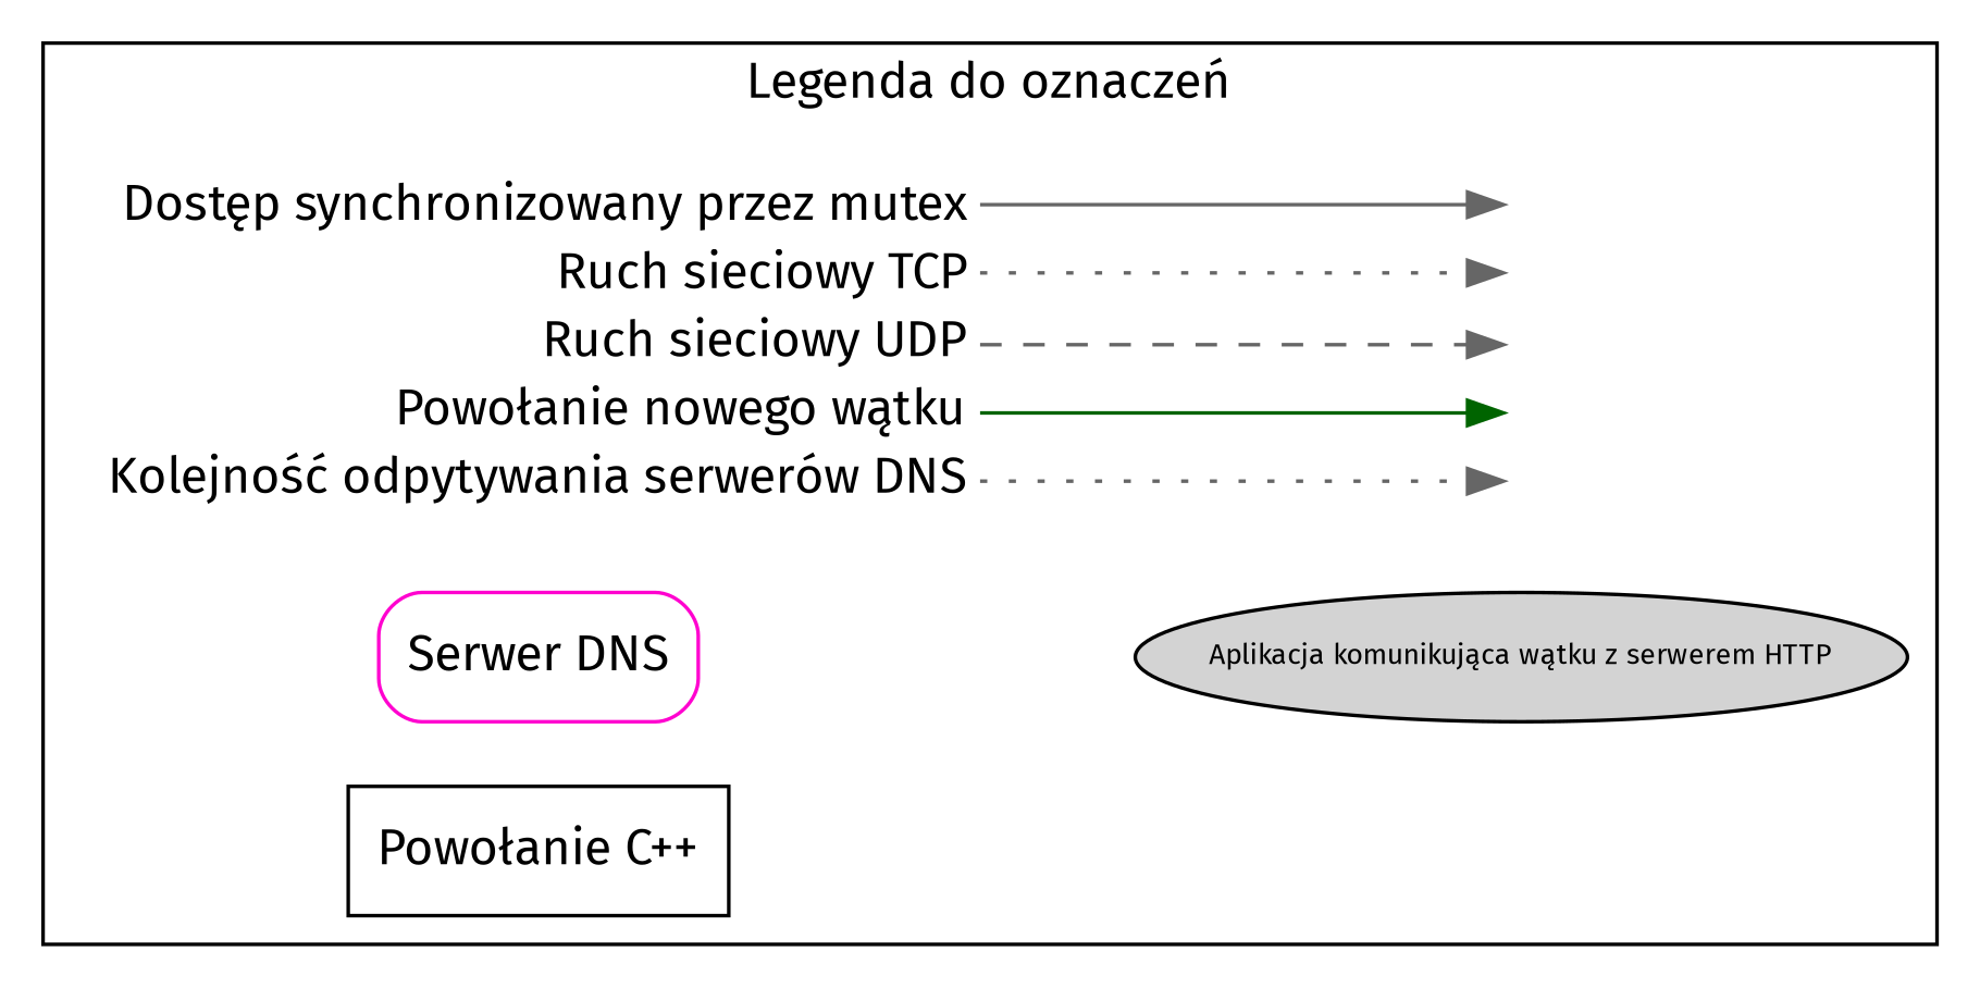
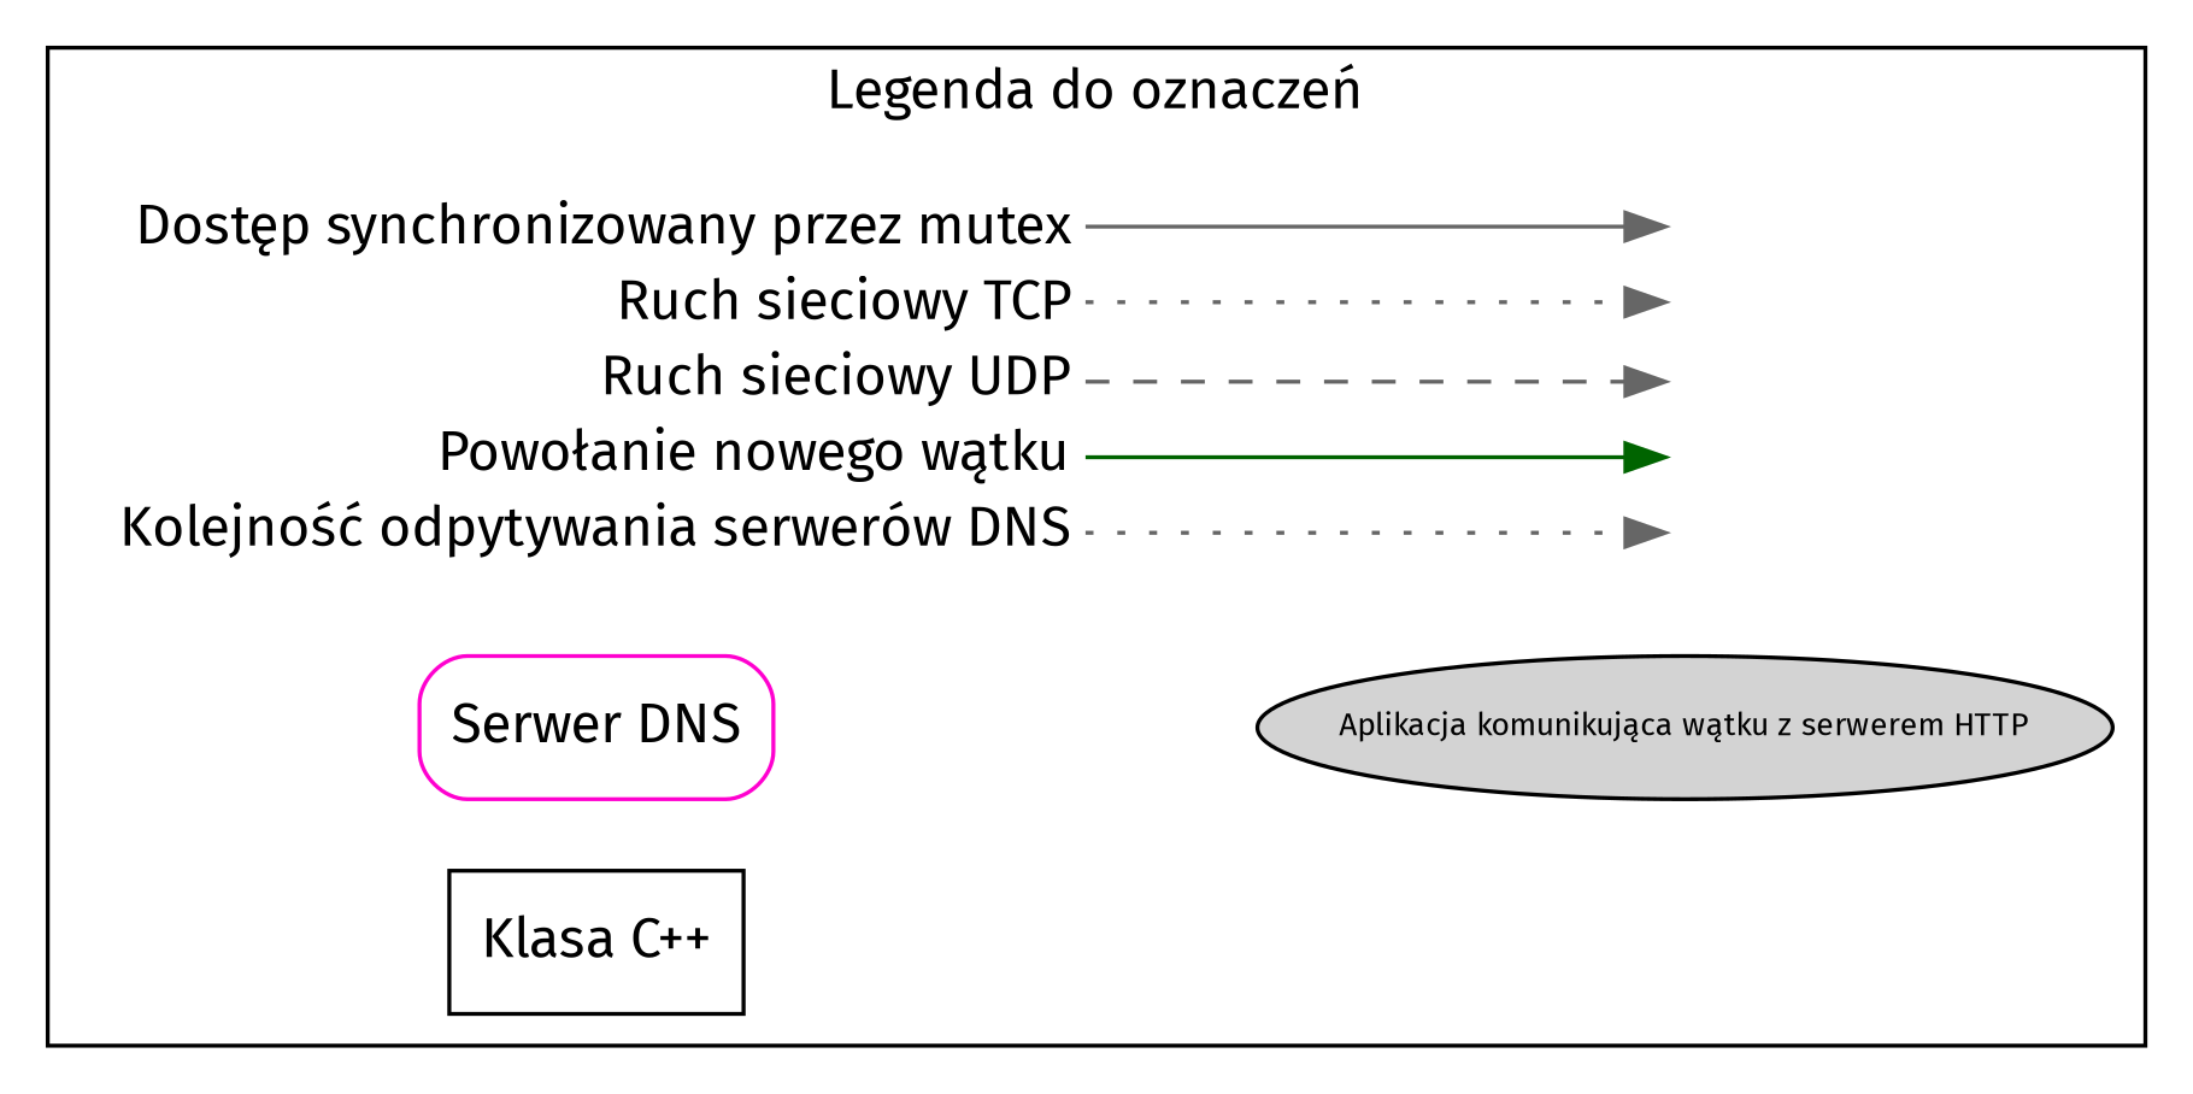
  digraph {
    fontname="Fira Sans"
    rankdir=LR
    node [fontname="Fira Sans" shape=plaintext]
    edge [color=gray40 fontname="Fira Sans" style=dotted]
    n1 [label=<<table border="0" cellpadding="2" cellspacing="0" cellborder="0">       <tr><td align="right" port="i1">Dostęp synchronizowany przez mutex</td></tr>       <tr><td align="right" port="i2">Ruch sieciowy TCP</td></tr>       <tr><td align="right" port="i3">Ruch sieciowy UDP</td></tr>       <tr><td align="right" port="i4">Powołanie nowego wątku</td></tr>       <tr><td align="right" port="i5">Kolejność odpytywania serwerów DNS</td></tr>       </table>>]
    n2 [label=<<table border="0" cellpadding="2" cellspacing="0" cellborder="0">       <tr><td port="i1">&nbsp;</td></tr>       <tr><td port="i2">&nbsp;</td></tr>       <tr><td port="i3">&nbsp;</td></tr>       <tr><td port="i4">&nbsp;</td></tr>       <tr><td port="i5">&nbsp;</td></tr>       </table>>]
    n3 [color="#FF00CF" label="Serwer DNS" shape=box style=rounded]
    n4 [fontsize=8 label="Aplikacja komunikująca wątku z serwerem HTTP" shape=ellipse style=filled width=0.2]
-   n5 [label="Powołanie C++" shape=box]
+   n5 [label="Klasa C++" shape=box]
    subgraph cluster_1 {
      label="Legenda do oznaczeń"
      n1
      n2
      n3
      n4
      n5
    }
    n1 -> n2 [headport="i1:w" style=solid tailport="i1:e"]
    n1 -> n2 [headport="i2:w" tailport="i2:e"]
    n1 -> n2 [headport="i3:w" style=dashed tailport="i3:e"]
    n1 -> n2 [color=darkgreen headport="i4:w" tailport="i4:e" style=""]
    n1 -> n2 [headport="i5:w" tailport="i5:e"]
    n3 -> n4 [style=invis color=""]
  }
